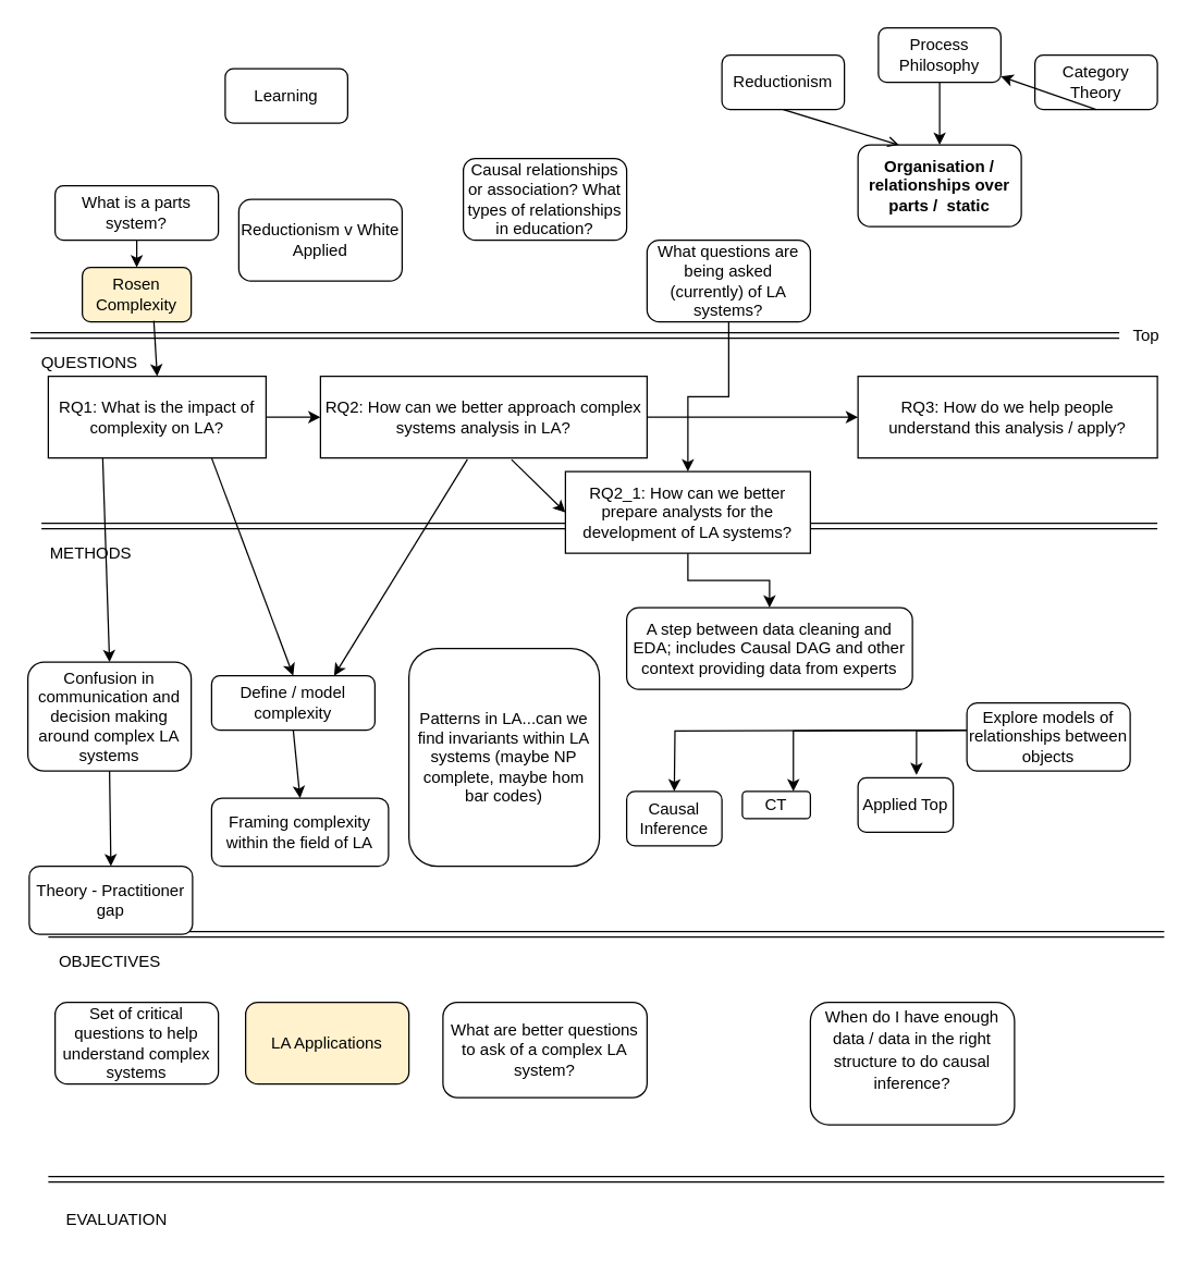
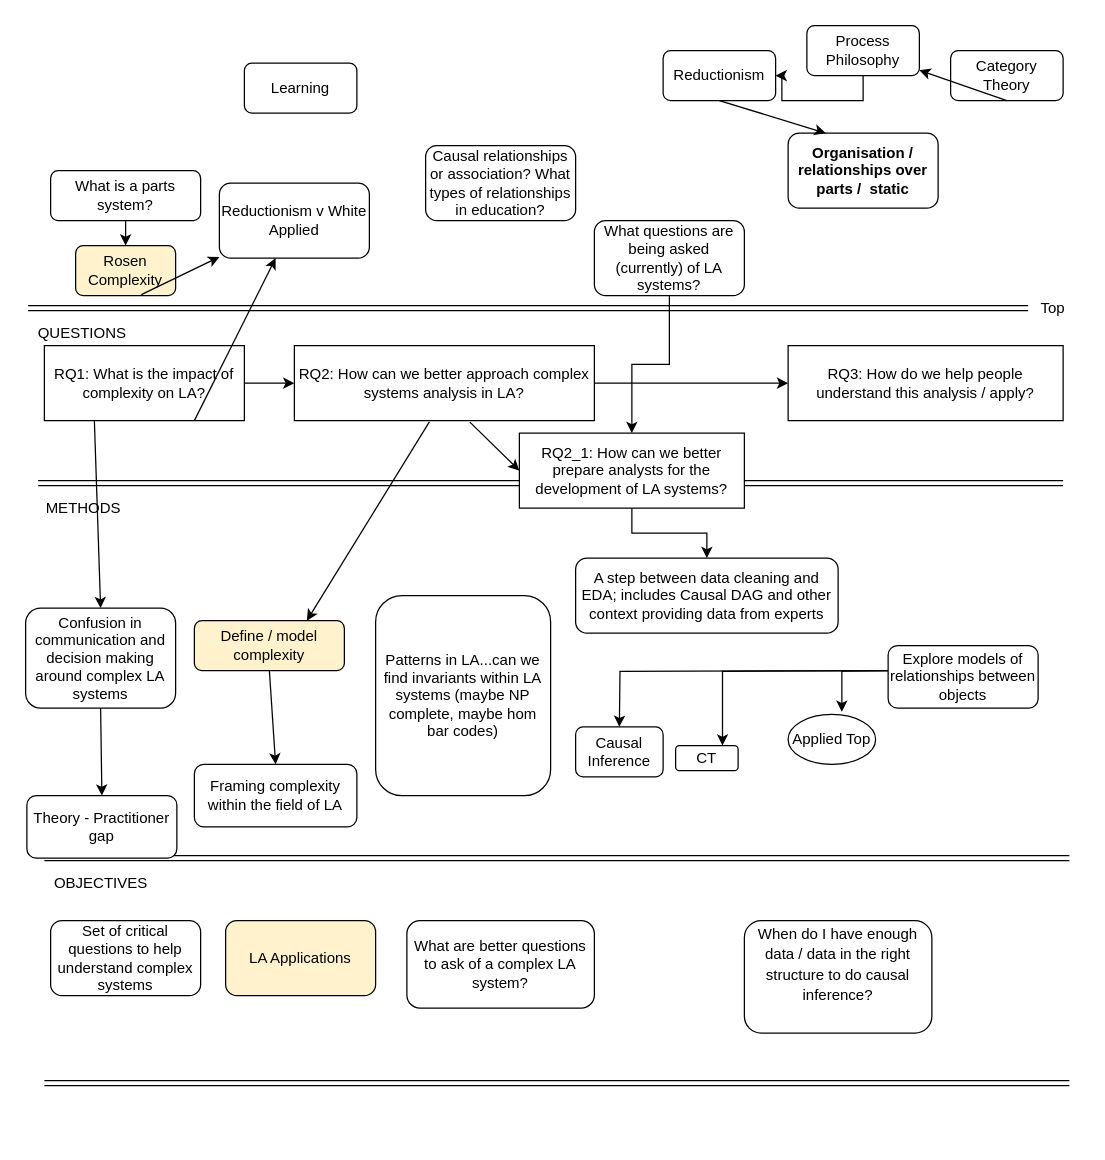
  <mxCell id="0" />
  <mxCell id="1" parent="0" />
  <mxCell id="2" value="&lt;span&gt;RQ1: What is the impact of complexity on LA?&lt;/span&gt;" style="rounded=0;whiteSpace=wrap;html=1;" parent="1" vertex="1"><mxGeometry x="35" y="276" width="160" height="60" as="geometry" /></mxCell>
  <mxCell id="3" value="RQ2: How can we better approach complex systems analysis in LA?" style="rounded=0;whiteSpace=wrap;html=1;" parent="1" vertex="1"><mxGeometry x="235" y="276" width="240" height="60" as="geometry" /></mxCell>
  <mxCell id="4" value="" style="shape=link;html=1;" parent="1" edge="1"><mxGeometry width="50" height="50" relative="1" as="geometry"><mxPoint x="30" y="386" as="sourcePoint" /><mxPoint x="850" y="386" as="targetPoint" /></mxGeometry></mxCell>
  <mxCell id="5" value="" style="shape=link;html=1;" parent="1" edge="1"><mxGeometry width="50" height="50" relative="1" as="geometry"><mxPoint x="35" y="686" as="sourcePoint" /><mxPoint x="855" y="686" as="targetPoint" /></mxGeometry></mxCell>
  <mxCell id="6" value="" style="shape=link;html=1;" parent="1" target="7" edge="1"><mxGeometry width="50" height="50" relative="1" as="geometry"><mxPoint x="22" y="246" as="sourcePoint" /><mxPoint x="842" y="246" as="targetPoint" /></mxGeometry></mxCell>
  <mxCell id="7" value="Top" style="text;html=1;strokeColor=none;fillColor=none;align=center;verticalAlign=middle;whiteSpace=wrap;rounded=0;" parent="1" vertex="1"><mxGeometry x="822" y="236" width="40" height="20" as="geometry" /></mxCell>
  <mxCell id="8" value="QUESTIONS" style="text;html=1;align=center;verticalAlign=middle;resizable=0;points=[];autosize=1;" parent="1" vertex="1"><mxGeometry y="256" width="90" height="20" as="geometry" x="20" /></mxCell>
  <mxCell id="9" value="OBJECTIVES" style="text;html=1;align=center;verticalAlign=middle;resizable=0;points=[];autosize=1;" parent="1" vertex="1"><mxGeometry x="35" y="696" width="90" height="20" as="geometry" /></mxCell>
- <mxCell id="10" value="EVALUATION" style="text;html=1;align=center;verticalAlign=middle;resizable=0;points=[];autosize=1;" parent="1" vertex="1"><mxGeometry x="40" y="886" width="90" height="20" as="geometry" /></mxCell>
  <mxCell id="11" value="" style="shape=link;html=1;" parent="1" edge="1"><mxGeometry width="50" height="50" relative="1" as="geometry"><mxPoint x="35" y="866" as="sourcePoint" /><mxPoint x="855" y="866" as="targetPoint" /></mxGeometry></mxCell>
- <mxCell id="12" value="Framing complexity within the field of LA" style="rounded=1;whiteSpace=wrap;html=1;" parent="1" vertex="1"><mxGeometry x="155" y="586" width="130" height="50" as="geometry" /></mxCell>
- <mxCell id="13" value="CT" style="rounded=1;whiteSpace=wrap;html=1;" parent="1" vertex="1"><mxGeometry x="545" y="581" width="50" height="20" as="geometry" /></mxCell>
+ <mxCell id="12" value="Framing complexity within the field of LA" style="rounded=1;whiteSpace=wrap;html=1;" parent="1" vertex="1"><mxGeometry x="155" y="611" width="130" height="50" as="geometry" /></mxCell>
+ <mxCell id="13" value="CT" style="rounded=1;whiteSpace=wrap;html=1;" parent="1" vertex="1"><mxGeometry x="540" y="596" width="50" height="20" as="geometry" /></mxCell>
  <mxCell id="14" value="Rosen Complexity" style="rounded=1;whiteSpace=wrap;html=1;fillColor=#fff2cc;" parent="1" vertex="1"><mxGeometry x="60" y="196" width="80" height="40" as="geometry" /></mxCell>
  <mxCell id="15" value="Causal Inference" style="rounded=1;whiteSpace=wrap;html=1;" parent="1" vertex="1"><mxGeometry x="460" y="581" width="70" height="40" as="geometry" /></mxCell>
- <mxCell id="16" value="Applied Top" style="rounded=1;whiteSpace=wrap;html=1;" parent="1" vertex="1"><mxGeometry x="630" y="571" width="70" height="40" as="geometry" /></mxCell>
+ <mxCell id="16" value="Applied Top" style="ellipse;whiteSpace=wrap;html=1;" parent="1" vertex="1"><mxGeometry x="630" y="571" width="70" height="40" as="geometry" /></mxCell>
  <mxCell id="17" value="Theory - Practitioner gap" style="rounded=1;whiteSpace=wrap;html=1;" parent="1" vertex="1"><mxGeometry x="21" y="636" width="120" height="50" as="geometry" /></mxCell>
  <mxCell id="18" value="Reductionism v White Applied" style="rounded=1;whiteSpace=wrap;html=1;" parent="1" vertex="1"><mxGeometry x="175" y="146" width="120" height="60" as="geometry" /></mxCell>
  <mxCell id="19" value="LA Applications" style="rounded=1;whiteSpace=wrap;html=1;fillColor=#fff2cc;" parent="1" vertex="1"><mxGeometry x="180" y="736" width="120" height="60" as="geometry" /></mxCell>
  <mxCell id="20" style="edgeStyle=orthogonalEdgeStyle;rounded=0;orthogonalLoop=1;jettySize=auto;html=1;entryX=0.5;entryY=0;entryDx=0;entryDy=0;" parent="1" edge="1"><mxGeometry relative="1" as="geometry"><mxPoint x="710" y="536" as="sourcePoint" /><mxPoint x="495" y="581" as="targetPoint" /></mxGeometry></mxCell>
  <mxCell id="21" style="edgeStyle=orthogonalEdgeStyle;rounded=0;orthogonalLoop=1;jettySize=auto;html=1;entryX=0.75;entryY=0;entryDx=0;entryDy=0;" parent="1" target="13" edge="1"><mxGeometry relative="1" as="geometry"><mxPoint x="710" y="536" as="sourcePoint" /></mxGeometry></mxCell>
  <mxCell id="22" style="edgeStyle=orthogonalEdgeStyle;rounded=0;orthogonalLoop=1;jettySize=auto;html=1;entryX=0.614;entryY=-0.05;entryDx=0;entryDy=0;entryPerimeter=0;" parent="1" target="16" edge="1"><mxGeometry relative="1" as="geometry"><mxPoint x="710" y="536" as="sourcePoint" /></mxGeometry></mxCell>
  <mxCell id="23" value="Explore models of relationships between objects" style="rounded=1;whiteSpace=wrap;html=1;" parent="1" vertex="1"><mxGeometry x="710" y="516" width="120" height="50" as="geometry" /></mxCell>
  <mxCell id="24" value="Organisation / relationships over parts /&amp;nbsp; static" style="rounded=1;whiteSpace=wrap;html=1;fontStyle=1" parent="1" vertex="1"><mxGeometry x="630" y="106" width="120" height="60" as="geometry" /></mxCell>
  <mxCell id="25" value="What are better questions to ask of a complex LA system?" style="rounded=1;whiteSpace=wrap;html=1;" parent="1" vertex="1"><mxGeometry x="325" y="736" width="150" height="70" as="geometry" /></mxCell>
  <mxCell id="26" style="edgeStyle=orthogonalEdgeStyle;rounded=0;orthogonalLoop=1;jettySize=auto;html=1;exitX=0.5;exitY=1;exitDx=0;exitDy=0;entryX=0.5;entryY=0;entryDx=0;entryDy=0;" parent="1" source="27" target="54" edge="1"><mxGeometry relative="1" as="geometry" /></mxCell>
  <mxCell id="27" value="What questions are being asked (currently) of LA systems?" style="rounded=1;whiteSpace=wrap;html=1;" parent="1" vertex="1"><mxGeometry x="475" y="176" width="120" height="60" as="geometry" /></mxCell>
  <mxCell id="28" value="What is a parts system?" style="rounded=1;whiteSpace=wrap;html=1;" parent="1" vertex="1"><mxGeometry x="40" y="136" width="120" height="40" as="geometry" /></mxCell>
  <mxCell id="29" value="" style="endArrow=classic;html=1;exitX=0.5;exitY=1;exitDx=0;exitDy=0;entryX=0.5;entryY=0;entryDx=0;entryDy=0;" parent="1" source="28" target="14" edge="1"><mxGeometry width="50" height="50" relative="1" as="geometry"><mxPoint x="330" y="336" as="sourcePoint" /><mxPoint x="380" y="286" as="targetPoint" /></mxGeometry></mxCell>
- <mxCell id="30" value="Define / model complexity" style="rounded=1;whiteSpace=wrap;html=1;" parent="1" vertex="1"><mxGeometry x="155" y="496" width="120" height="40" as="geometry" /></mxCell>
- <mxCell id="31" value="" style="endArrow=classic;html=1;exitX=0.75;exitY=1;exitDx=0;exitDy=0;entryX=0.5;entryY=0;entryDx=0;entryDy=0;" parent="1" source="2" target="30" edge="1"><mxGeometry width="50" height="50" relative="1" as="geometry"><mxPoint x="330" y="436" as="sourcePoint" /><mxPoint x="380" y="386" as="targetPoint" /></mxGeometry></mxCell>
- <mxCell id="32" value="" style="endArrow=classic;html=1;exitX=0.657;exitY=0.98;exitDx=0;exitDy=0;exitPerimeter=0;entryX=0.5;entryY=0;entryDx=0;entryDy=0;" parent="1" source="14" target="2" edge="1"><mxGeometry width="50" height="50" relative="1" as="geometry"><mxPoint x="330" y="316" as="sourcePoint" /><mxPoint x="380" y="266" as="targetPoint" /></mxGeometry></mxCell>
+ <mxCell id="30" value="Define / model complexity" style="rounded=1;whiteSpace=wrap;html=1;fillColor=#fff2cc;" parent="1" vertex="1"><mxGeometry x="155" y="496" width="120" height="40" as="geometry" /></mxCell>
+ <mxCell id="31" value="" style="endArrow=classic;html=1;exitX=0.75;exitY=1;exitDx=0;exitDy=0;" parent="1" source="2" target="18" edge="1"><mxGeometry width="50" height="50" relative="1" as="geometry"><mxPoint x="330" y="436" as="sourcePoint" /><mxPoint x="380" y="386" as="targetPoint" /></mxGeometry></mxCell>
+ <mxCell id="32" value="" style="endArrow=classic;html=1;exitX=0.657;exitY=0.98;exitDx=0;exitDy=0;exitPerimeter=0;" parent="1" source="14" target="18" edge="1"><mxGeometry width="50" height="50" relative="1" as="geometry"><mxPoint x="330" y="316" as="sourcePoint" /><mxPoint x="380" y="266" as="targetPoint" /></mxGeometry></mxCell>
  <mxCell id="33" value="" style="endArrow=classic;html=1;exitX=1;exitY=0.5;exitDx=0;exitDy=0;entryX=0;entryY=0.5;entryDx=0;entryDy=0;" parent="1" source="2" target="3" edge="1"><mxGeometry width="50" height="50" relative="1" as="geometry"><mxPoint x="330" y="316" as="sourcePoint" /><mxPoint x="380" y="266" as="targetPoint" /></mxGeometry></mxCell>
  <mxCell id="34" value="RQ3: How do we help people understand this analysis / apply?" style="rounded=0;whiteSpace=wrap;html=1;" parent="1" vertex="1"><mxGeometry x="630" y="276" width="220" height="60" as="geometry" /></mxCell>
  <mxCell id="35" value="Set of critical questions to help understand complex systems" style="rounded=1;whiteSpace=wrap;html=1;" parent="1" vertex="1"><mxGeometry x="40" y="736" width="120" height="60" as="geometry" /></mxCell>
  <mxCell id="36" value="Causal relationships or association? What types of relationships in education?" style="rounded=1;whiteSpace=wrap;html=1;" parent="1" vertex="1"><mxGeometry x="340" y="116" width="120" height="60" as="geometry" /></mxCell>
  <mxCell id="37" value="Patterns in LA...can we find invariants within LA systems (maybe NP complete, maybe hom bar codes)" style="rounded=1;whiteSpace=wrap;html=1;" parent="1" vertex="1"><mxGeometry x="300" y="476" width="140" height="160" as="geometry" /></mxCell>
  <mxCell id="38" value="METHODS" style="text;html=1;align=center;verticalAlign=middle;resizable=0;points=[];autosize=1;" parent="1" vertex="1"><mxGeometry x="26" y="396" width="80" height="20" as="geometry" /></mxCell>
  <mxCell id="39" value="&lt;span id=&quot;docs-internal-guid-866602d7-7fff-1301-0197-4444b002ad99&quot;&gt;&lt;p dir=&quot;ltr&quot; style=&quot;line-height: 1.38 ; margin-top: 0pt ; margin-bottom: 0pt&quot;&gt;&lt;span style=&quot;font-family: &amp;#34;arial&amp;#34; ; vertical-align: baseline&quot;&gt;&lt;font style=&quot;font-size: 12px&quot;&gt;When do I have enough data / data in the right structure to do causal inference?&lt;/font&gt;&lt;/span&gt;&lt;/p&gt;&lt;div&gt;&lt;span style=&quot;font-size: 12pt ; font-family: &amp;#34;arial&amp;#34; ; font-weight: 700 ; vertical-align: baseline&quot;&gt;&lt;br&gt;&lt;/span&gt;&lt;/div&gt;&lt;/span&gt;" style="rounded=1;whiteSpace=wrap;html=1;" parent="1" vertex="1"><mxGeometry x="595" y="736" width="150" height="90" as="geometry" /></mxCell>
- <mxCell id="40" style="edgeStyle=orthogonalEdgeStyle;rounded=0;orthogonalLoop=1;jettySize=auto;html=1;exitX=0.5;exitY=1;exitDx=0;exitDy=0;entryX=0.5;entryY=0;entryDx=0;entryDy=0;" parent="1" source="41" target="24" edge="1"><mxGeometry relative="1" as="geometry" /></mxCell>
+ <mxCell id="40" style="edgeStyle=orthogonalEdgeStyle;rounded=0;orthogonalLoop=1;jettySize=auto;html=1;exitX=0.5;exitY=1;exitDx=0;exitDy=0;" parent="1" source="41" target="43" edge="1"><mxGeometry relative="1" as="geometry" /></mxCell>
  <mxCell id="41" value="Process Philosophy" style="rounded=1;whiteSpace=wrap;html=1;" parent="1" vertex="1"><mxGeometry x="645" y="20" width="90" height="40" as="geometry" /></mxCell>
  <mxCell id="42" value="Category Theory" style="rounded=1;whiteSpace=wrap;html=1;" parent="1" vertex="1"><mxGeometry x="760" y="40" width="90" height="40" as="geometry" /></mxCell>
  <mxCell id="43" value="Reductionism" style="rounded=1;whiteSpace=wrap;html=1;" parent="1" vertex="1"><mxGeometry x="530" y="40" width="90" height="40" as="geometry" /></mxCell>
- <mxCell id="44" value="Learning" style="rounded=1;whiteSpace=wrap;html=1;" parent="1" vertex="1"><mxGeometry x="165" y="50" width="90" height="40" as="geometry" /></mxCell>
- <mxCell id="45" value="" style="endArrow=open;html=1;exitX=0.5;exitY=1;exitDx=0;exitDy=0;entryX=0.25;entryY=0;entryDx=0;entryDy=0;" parent="1" source="43" target="24" edge="1"><mxGeometry width="50" height="50" relative="1" as="geometry"><mxPoint x="480" y="106" as="sourcePoint" /><mxPoint x="530" y="50" as="targetPoint" /></mxGeometry></mxCell>
+ <mxCell id="44" value="Learning" style="rounded=1;whiteSpace=wrap;html=1;" parent="1" vertex="1"><mxGeometry x="195" y="50" width="90" height="40" as="geometry" /></mxCell>
+ <mxCell id="45" value="" style="endArrow=classic;html=1;exitX=0.5;exitY=1;exitDx=0;exitDy=0;entryX=0.25;entryY=0;entryDx=0;entryDy=0;" parent="1" source="43" target="24" edge="1"><mxGeometry width="50" height="50" relative="1" as="geometry"><mxPoint x="480" y="106" as="sourcePoint" /><mxPoint x="530" y="50" as="targetPoint" /></mxGeometry></mxCell>
  <mxCell id="46" value="" style="endArrow=classic;html=1;exitX=0.5;exitY=1;exitDx=0;exitDy=0;" parent="1" source="42" target="41" edge="1"><mxGeometry width="50" height="50" relative="1" as="geometry"><mxPoint x="330" y="316" as="sourcePoint" /><mxPoint x="380" y="266" as="targetPoint" /></mxGeometry></mxCell>
  <mxCell id="47" value="" style="endArrow=classic;html=1;entryX=0;entryY=0.5;entryDx=0;entryDy=0;exitX=1;exitY=0.5;exitDx=0;exitDy=0;" parent="1" source="3" target="34" edge="1"><mxGeometry width="50" height="50" relative="1" as="geometry"><mxPoint x="420" y="376" as="sourcePoint" /><mxPoint x="470" y="326" as="targetPoint" /></mxGeometry></mxCell>
  <mxCell id="48" value="" style="endArrow=classic;html=1;exitX=0.45;exitY=1.017;exitDx=0;exitDy=0;exitPerimeter=0;entryX=0.75;entryY=0;entryDx=0;entryDy=0;" parent="1" source="3" target="30" edge="1"><mxGeometry width="50" height="50" relative="1" as="geometry"><mxPoint x="420" y="376" as="sourcePoint" /><mxPoint x="470" y="326" as="targetPoint" /></mxGeometry></mxCell>
  <mxCell id="49" value="" style="endArrow=classic;html=1;exitX=0.25;exitY=1;exitDx=0;exitDy=0;entryX=0.5;entryY=0;entryDx=0;entryDy=0;" parent="1" source="2" target="51" edge="1"><mxGeometry width="50" height="50" relative="1" as="geometry"><mxPoint x="420" y="376" as="sourcePoint" /><mxPoint x="470" y="326" as="targetPoint" /></mxGeometry></mxCell>
  <mxCell id="50" value="" style="endArrow=classic;html=1;exitX=0.5;exitY=1;exitDx=0;exitDy=0;entryX=0.5;entryY=0;entryDx=0;entryDy=0;" parent="1" source="30" target="12" edge="1"><mxGeometry width="50" height="50" relative="1" as="geometry"><mxPoint x="420" y="376" as="sourcePoint" /><mxPoint x="470" y="326" as="targetPoint" /></mxGeometry></mxCell>
  <mxCell id="51" value="Confusion in communication and decision making around complex LA systems" style="rounded=1;whiteSpace=wrap;html=1;" parent="1" vertex="1"><mxGeometry y="486" width="120" height="80" as="geometry" x="20" /></mxCell>
  <mxCell id="52" value="" style="endArrow=classic;html=1;exitX=0.5;exitY=1;exitDx=0;exitDy=0;entryX=0.5;entryY=0;entryDx=0;entryDy=0;" parent="1" source="51" target="17" edge="1"><mxGeometry width="50" height="50" relative="1" as="geometry"><mxPoint x="420" y="356" as="sourcePoint" /><mxPoint x="470" y="306" as="targetPoint" /></mxGeometry></mxCell>
  <mxCell id="53" style="edgeStyle=orthogonalEdgeStyle;rounded=0;orthogonalLoop=1;jettySize=auto;html=1;exitX=0.5;exitY=1;exitDx=0;exitDy=0;entryX=0.5;entryY=0;entryDx=0;entryDy=0;" parent="1" source="54" target="55" edge="1"><mxGeometry relative="1" as="geometry" /></mxCell>
  <mxCell id="54" value="RQ2_1: How can we better prepare analysts for the development of LA systems?" style="rounded=0;whiteSpace=wrap;html=1;" parent="1" vertex="1"><mxGeometry x="415" y="346" width="180" height="60" as="geometry" /></mxCell>
  <mxCell id="55" value="A step between data cleaning and EDA; includes Causal DAG and other context providing data from experts" style="rounded=1;whiteSpace=wrap;html=1;" parent="1" vertex="1"><mxGeometry x="460" y="446" width="210" height="60" as="geometry" /></mxCell>
  <mxCell id="56" value="" style="endArrow=classic;html=1;exitX=0.585;exitY=1.02;exitDx=0;exitDy=0;exitPerimeter=0;entryX=0;entryY=0.5;entryDx=0;entryDy=0;" edge="1" parent="1" source="3" target="54"><mxGeometry width="50" height="50" relative="1" as="geometry"><mxPoint x="420" y="346" as="sourcePoint" /><mxPoint x="470" y="296" as="targetPoint" /></mxGeometry></mxCell>
